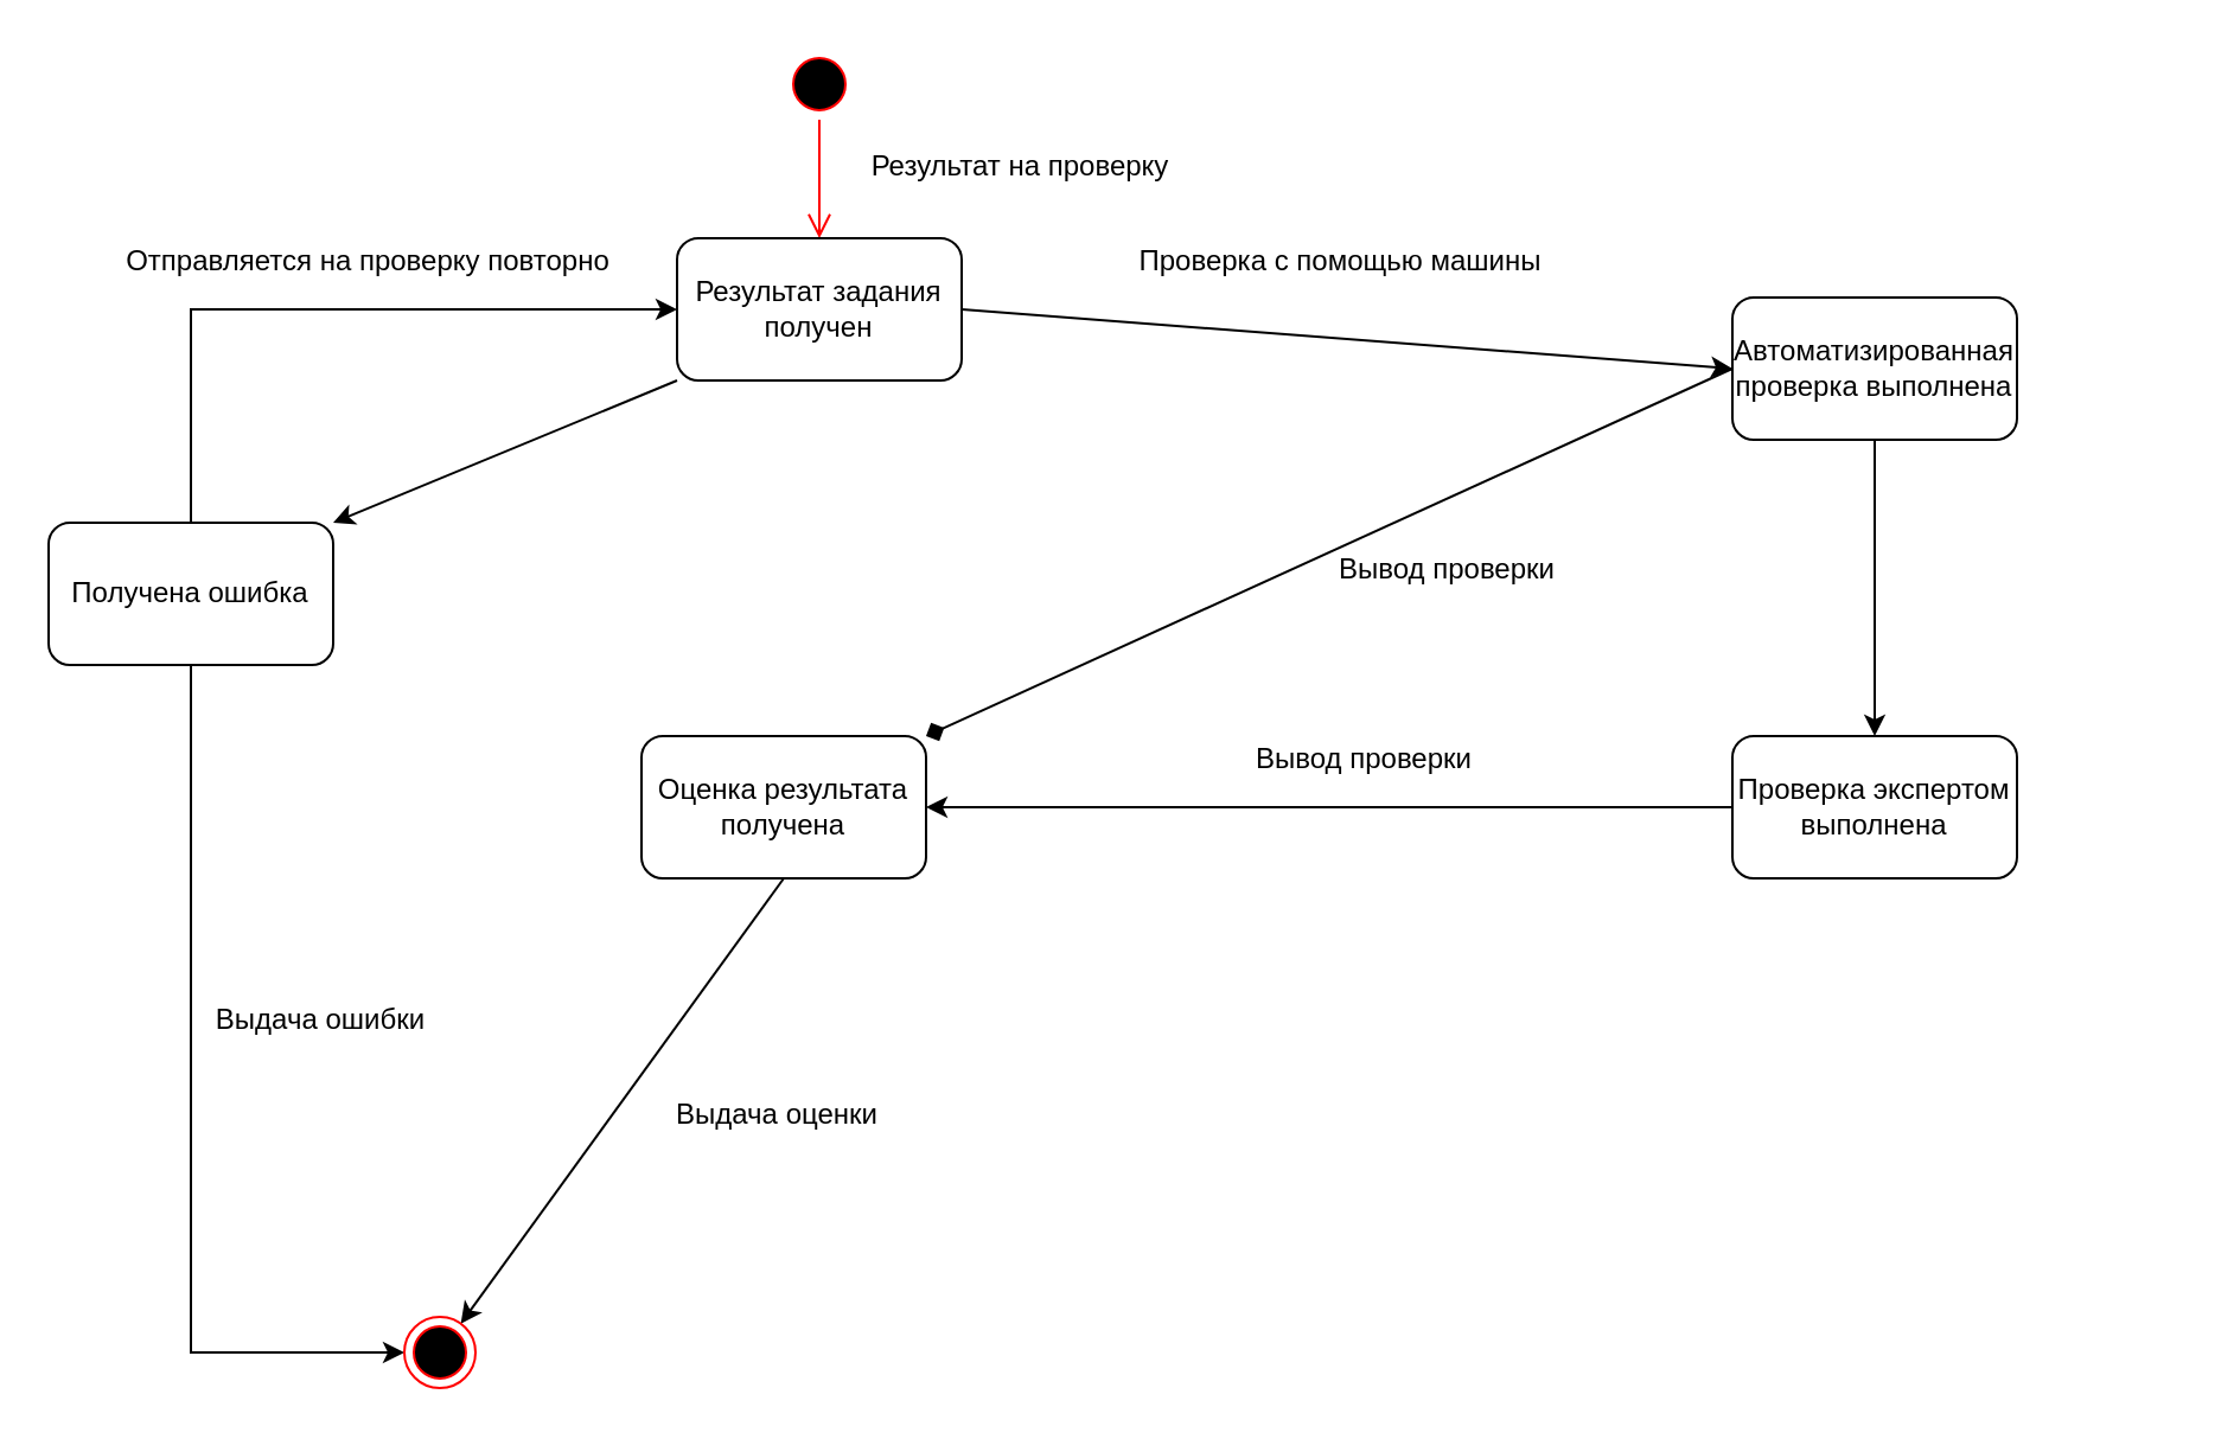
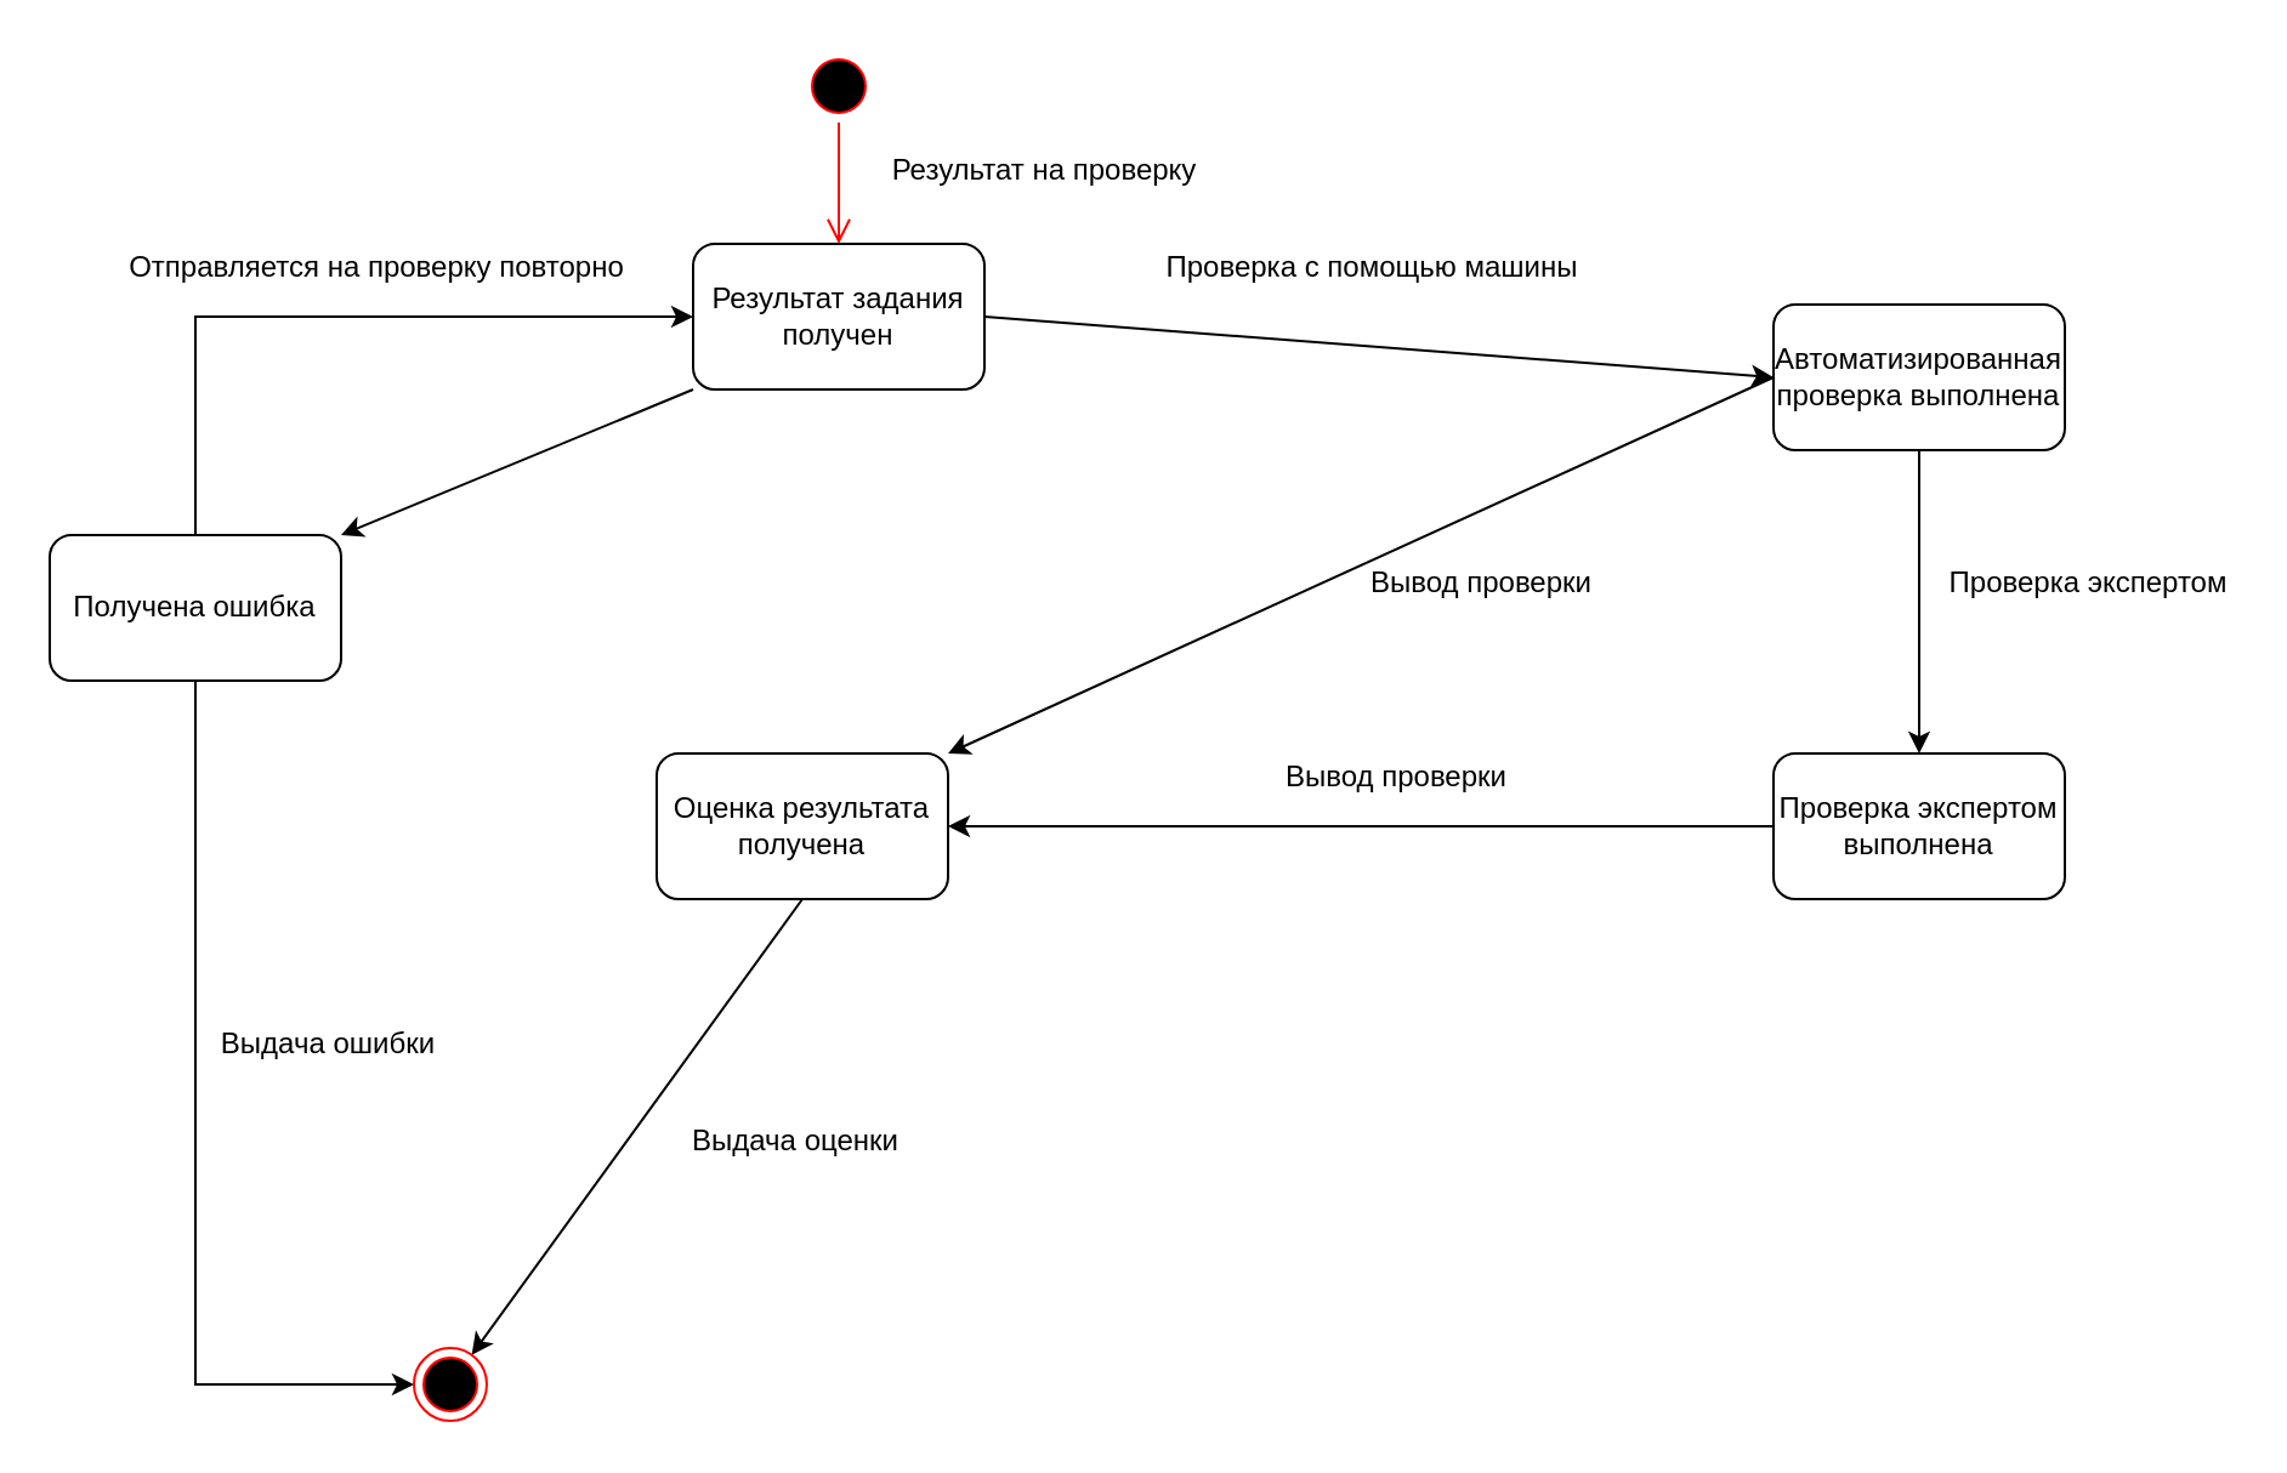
  <mxCell id="0" />
  <mxCell id="1" parent="0" />
  <mxCell id="2" value="" style="ellipse;html=1;shape=startState;fillColor=#000000;strokeColor=#ff0000;" vertex="1" parent="1"><mxGeometry x="330" y="20" width="30" height="30" as="geometry" /></mxCell>
  <mxCell id="3" value="" style="edgeStyle=orthogonalEdgeStyle;html=1;verticalAlign=bottom;endArrow=open;endSize=8;strokeColor=#ff0000;entryX=0.5;entryY=0;entryDx=0;entryDy=0;" edge="1" source="2" parent="1" target="6"><mxGeometry relative="1" as="geometry"><mxPoint x="345" y="110" as="targetPoint" /></mxGeometry></mxCell>
  <mxCell id="4" style="edgeStyle=none;rounded=0;orthogonalLoop=1;jettySize=auto;html=1;exitX=1;exitY=0.5;exitDx=0;exitDy=0;entryX=0;entryY=0.5;entryDx=0;entryDy=0;" edge="1" parent="1" source="6" target="9"><mxGeometry relative="1" as="geometry" /></mxCell>
  <mxCell id="5" style="rounded=0;orthogonalLoop=1;jettySize=auto;html=1;exitX=0;exitY=1;exitDx=0;exitDy=0;entryX=1;entryY=0;entryDx=0;entryDy=0;" edge="1" parent="1" source="6" target="16"><mxGeometry relative="1" as="geometry" /></mxCell>
  <mxCell id="6" value="Результат задания получен" style="rounded=1;whiteSpace=wrap;html=1;" vertex="1" parent="1"><mxGeometry x="285" y="100" width="120" height="60" as="geometry" /></mxCell>
  <mxCell id="7" style="edgeStyle=orthogonalEdgeStyle;rounded=0;orthogonalLoop=1;jettySize=auto;html=1;exitX=0.5;exitY=1;exitDx=0;exitDy=0;" edge="1" parent="1" source="9" target="11"><mxGeometry relative="1" as="geometry" /></mxCell>
- <mxCell id="8" style="rounded=0;orthogonalLoop=1;jettySize=auto;html=1;exitX=0;exitY=0.5;exitDx=0;exitDy=0;entryX=1;entryY=0;entryDx=0;entryDy=0;endArrow=diamond;" edge="1" parent="1" source="9" target="13"><mxGeometry relative="1" as="geometry" /></mxCell>
+ <mxCell id="8" style="rounded=0;orthogonalLoop=1;jettySize=auto;html=1;exitX=0;exitY=0.5;exitDx=0;exitDy=0;entryX=1;entryY=0;entryDx=0;entryDy=0;" edge="1" parent="1" source="9" target="13"><mxGeometry relative="1" as="geometry" /></mxCell>
  <mxCell id="9" value="Автоматизированная проверка выполнена" style="rounded=1;whiteSpace=wrap;html=1;" vertex="1" parent="1"><mxGeometry x="730" y="125" width="120" height="60" as="geometry" /></mxCell>
  <mxCell id="10" style="edgeStyle=orthogonalEdgeStyle;rounded=0;orthogonalLoop=1;jettySize=auto;html=1;exitX=0;exitY=0.5;exitDx=0;exitDy=0;entryX=1;entryY=0.5;entryDx=0;entryDy=0;" edge="1" parent="1" source="11" target="13"><mxGeometry relative="1" as="geometry" /></mxCell>
  <mxCell id="11" value="Проверка экспертом выполнена" style="rounded=1;whiteSpace=wrap;html=1;" vertex="1" parent="1"><mxGeometry x="730" y="310" width="120" height="60" as="geometry" /></mxCell>
  <mxCell id="12" style="edgeStyle=none;rounded=0;orthogonalLoop=1;jettySize=auto;html=1;exitX=0.5;exitY=1;exitDx=0;exitDy=0;" edge="1" parent="1" source="13" target="17"><mxGeometry relative="1" as="geometry" /></mxCell>
  <mxCell id="13" value="Оценка результата получена" style="rounded=1;whiteSpace=wrap;html=1;" vertex="1" parent="1"><mxGeometry x="270" y="310" width="120" height="60" as="geometry" /></mxCell>
  <mxCell id="14" style="edgeStyle=orthogonalEdgeStyle;rounded=0;orthogonalLoop=1;jettySize=auto;html=1;exitX=0.5;exitY=0;exitDx=0;exitDy=0;entryX=0;entryY=0.5;entryDx=0;entryDy=0;" edge="1" parent="1" source="16" target="6"><mxGeometry relative="1" as="geometry" /></mxCell>
  <mxCell id="15" style="edgeStyle=orthogonalEdgeStyle;rounded=0;orthogonalLoop=1;jettySize=auto;html=1;exitX=0.5;exitY=1;exitDx=0;exitDy=0;entryX=0;entryY=0.5;entryDx=0;entryDy=0;" edge="1" parent="1" source="16" target="17"><mxGeometry relative="1" as="geometry" /></mxCell>
  <mxCell id="16" value="Получена ошибка" style="rounded=1;whiteSpace=wrap;html=1;" vertex="1" parent="1"><mxGeometry x="20" y="220" width="120" height="60" as="geometry" /></mxCell>
  <mxCell id="17" value="" style="ellipse;html=1;shape=endState;fillColor=#000000;strokeColor=#ff0000;" vertex="1" parent="1"><mxGeometry x="170" y="555" width="30" height="30" as="geometry" /></mxCell>
  <mxCell id="18" value="Результат на проверку" style="text;html=1;strokeColor=none;fillColor=none;align=center;verticalAlign=middle;whiteSpace=wrap;rounded=0;" vertex="1" parent="1"><mxGeometry x="360" y="60" width="140" height="20" as="geometry" /></mxCell>
  <mxCell id="19" value="Вывод проверки" style="text;html=1;strokeColor=none;fillColor=none;align=center;verticalAlign=middle;whiteSpace=wrap;rounded=0;" vertex="1" parent="1"><mxGeometry x="560" y="230" width="100" height="20" as="geometry" /></mxCell>
  <mxCell id="20" value="Проверка с помощью машины" style="text;html=1;strokeColor=none;fillColor=none;align=center;verticalAlign=middle;whiteSpace=wrap;rounded=0;" vertex="1" parent="1"><mxGeometry x="450" y="100" width="230" height="20" as="geometry" /></mxCell>
+ <mxCell id="21" value="Проверка экспертом" style="text;html=1;strokeColor=none;fillColor=none;align=center;verticalAlign=middle;whiteSpace=wrap;rounded=0;" vertex="1" parent="1"><mxGeometry x="800" y="230" width="120" height="20" as="geometry" /></mxCell>
  <mxCell id="22" value="Вывод проверки" style="text;html=1;strokeColor=none;fillColor=none;align=center;verticalAlign=middle;whiteSpace=wrap;rounded=0;" vertex="1" parent="1"><mxGeometry x="520" y="310" width="110" height="20" as="geometry" /></mxCell>
  <mxCell id="23" value="Выдача оценки" style="text;html=1;strokeColor=none;fillColor=none;align=center;verticalAlign=middle;whiteSpace=wrap;rounded=0;" vertex="1" parent="1"><mxGeometry x="270" y="460" width="115" height="20" as="geometry" /></mxCell>
  <mxCell id="24" value="Выдача ошибки" style="text;html=1;strokeColor=none;fillColor=none;align=center;verticalAlign=middle;whiteSpace=wrap;rounded=0;" vertex="1" parent="1"><mxGeometry x="80" y="420" width="110" height="20" as="geometry" /></mxCell>
  <mxCell id="25" value="Отправляется на проверку повторно" style="text;html=1;strokeColor=none;fillColor=none;align=center;verticalAlign=middle;whiteSpace=wrap;rounded=0;" vertex="1" parent="1"><mxGeometry x="40" y="100" width="230" height="20" as="geometry" /></mxCell>
